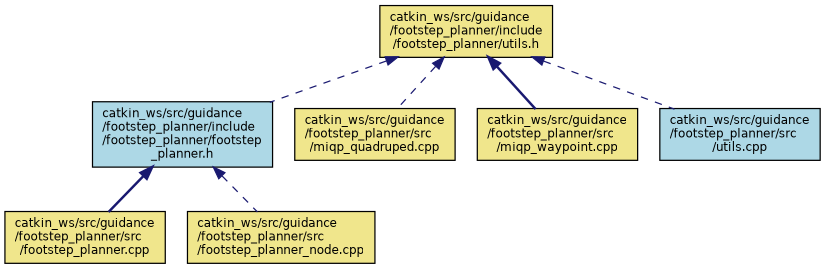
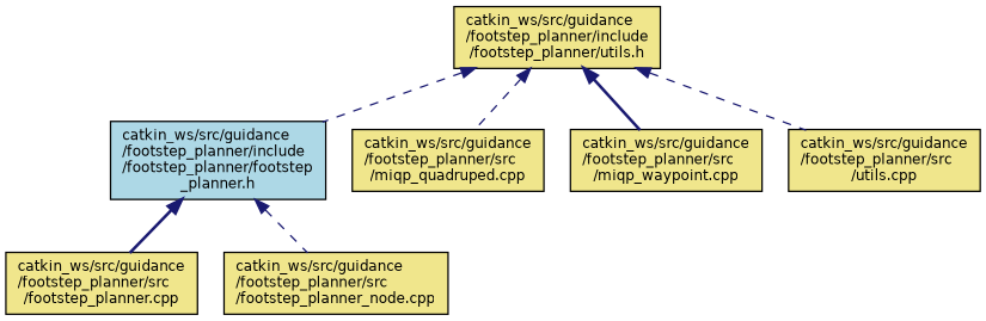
  digraph {
    node [color=black fillcolor=khaki fontname=Helvetica fontsize=10 shape=record style=filled]
    edge [color=midnightblue dir=back fontname=Helvetica fontsize=10 labelfontname=Helvetica labelfontsize=10 style=dashed]
    n1 [fontcolor=black height=0.2 label="catkin_ws/src/guidance\l/footstep_planner/include\l/footstep_planner/utils.h" width=0.4]
    n2 [fillcolor=lightblue height=0.2 label="catkin_ws/src/guidance\l/footstep_planner/include\l/footstep_planner/footstep\l_planner.h" width=0.4]
    n3 [height=0.2 label="catkin_ws/src/guidance\l/footstep_planner/src\l/miqp_quadruped.cpp" width=0.4]
    n4 [height=0.2 label="catkin_ws/src/guidance\l/footstep_planner/src\l/miqp_waypoint.cpp" width=0.4]
-   n5 [fillcolor=lightblue height=0.2 label="catkin_ws/src/guidance\l/footstep_planner/src\l/utils.cpp" width=0.4]
+   n5 [height=0.2 label="catkin_ws/src/guidance\l/footstep_planner/src\l/utils.cpp" width=0.4]
    n6 [height=0.2 label="catkin_ws/src/guidance\l/footstep_planner/src\l/footstep_planner.cpp" width=0.4]
    n7 [height=0.2 label="catkin_ws/src/guidance\l/footstep_planner/src\l/footstep_planner_node.cpp" width=0.4]
    n1 -> n2
    n1 -> n3
    n1 -> n4 [style=bold]
    n1 -> n5
    n2 -> n6 [style=bold]
    n2 -> n7
  }
